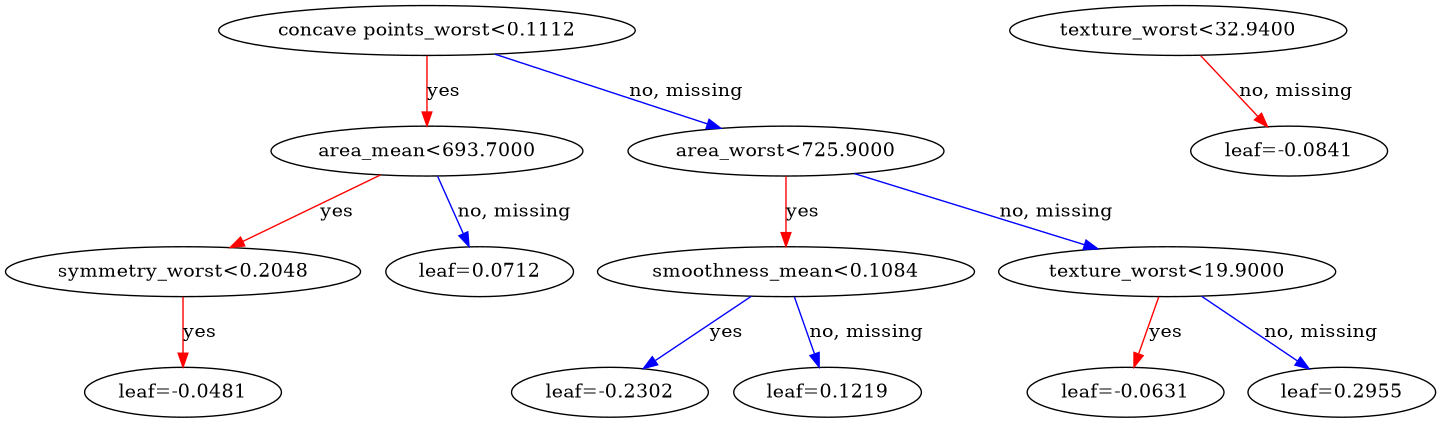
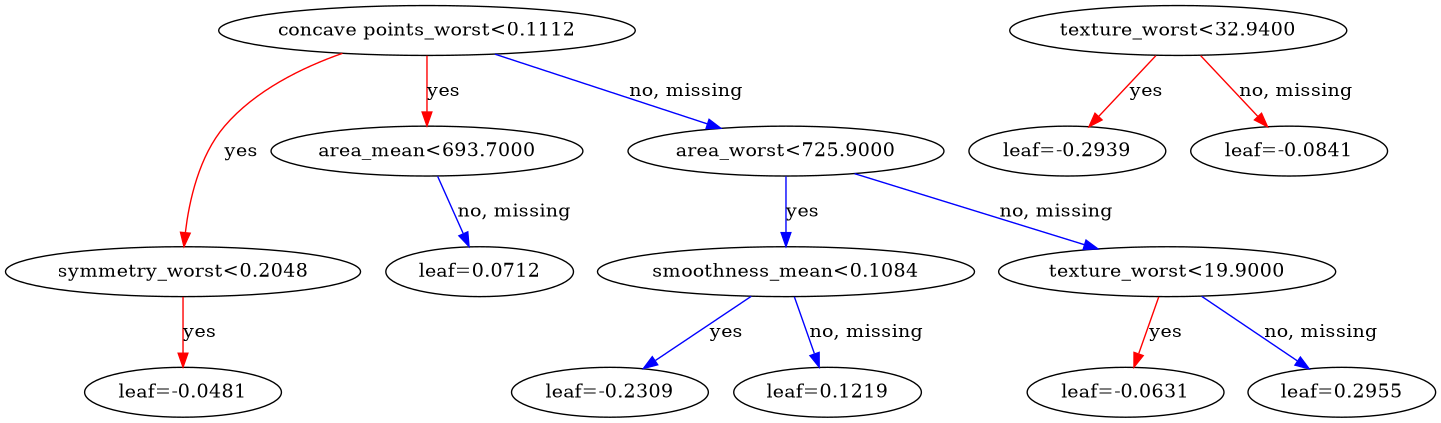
  digraph {
    rankdir=UD
    edge [color="#FF0000"]
    n1 [label="concave points_worst<0.1112"]
    n2 [label="area_mean<693.7000"]
    n3 [label="area_worst<725.9000"]
    n4 [label="symmetry_worst<0.2048"]
    n5 [label="leaf=0.0712"]
    n6 [label="smoothness_mean<0.1084"]
    n7 [label="texture_worst<19.9000"]
    n8 [label="leaf=-0.0481"]
-   n9 [label="leaf=-0.2302"]
+   n9 [label="leaf=-0.2309"]
    n10 [label="leaf=0.1219"]
    n11 [label="leaf=-0.0631"]
    n12 [label="leaf=0.2955"]
    n13 [label="texture_worst<32.9400"]
+   n14 [label="leaf=-0.2939"]
    n15 [label="leaf=-0.0841"]
    n1 -> n2 [label=yes]
    n1 -> n3 [color="#0000FF" label="no, missing"]
-   n2 -> n4 [label=yes]
+   n1 -> n4 [label=yes]
    n2 -> n5 [color="#0000FF" label="no, missing"]
-   n3 -> n6 [label=yes]
+   n3 -> n6 [color="#0000FF" label=yes]
    n3 -> n7 [color="#0000FF" label="no, missing"]
    n4 -> n8 [label=yes]
    n6 -> n9 [color="#0000FF" label=yes]
    n6 -> n10 [color="#0000FF" label="no, missing"]
    n7 -> n11 [label=yes]
    n7 -> n12 [color="#0000FF" label="no, missing"]
+   n13 -> n14 [label=yes]
    n13 -> n15 [label="no, missing"]
  }
